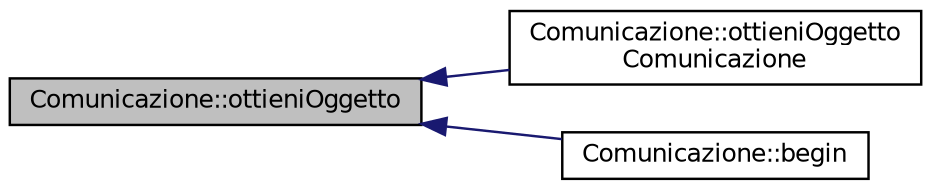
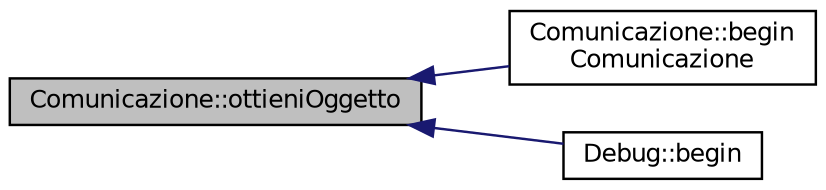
  digraph {
    rankdir=LR
    node [color=black fillcolor=white fontname=Helvetica fontsize=10 shape=record style=filled]
    edge [color=midnightblue dir=back fontname=Helvetica fontsize=10 labelfontname=Helvetica labelfontsize=10 style=solid]
    n1 [fillcolor=grey75 fontcolor=black height=0.2 label="Comunicazione::ottieniOggetto" width=0.4]
-   n2 [height=0.2 label="Comunicazione::ottieniOggetto\lComunicazione" width=0.4]
-   n3 [height=0.2 label="Comunicazione::begin" width=0.4]
+   n2 [height=0.2 label="Comunicazione::begin\lComunicazione" width=0.4]
+   n3 [height=0.2 label="Debug::begin" width=0.4]
    n1 -> n2
    n1 -> n3
  }
